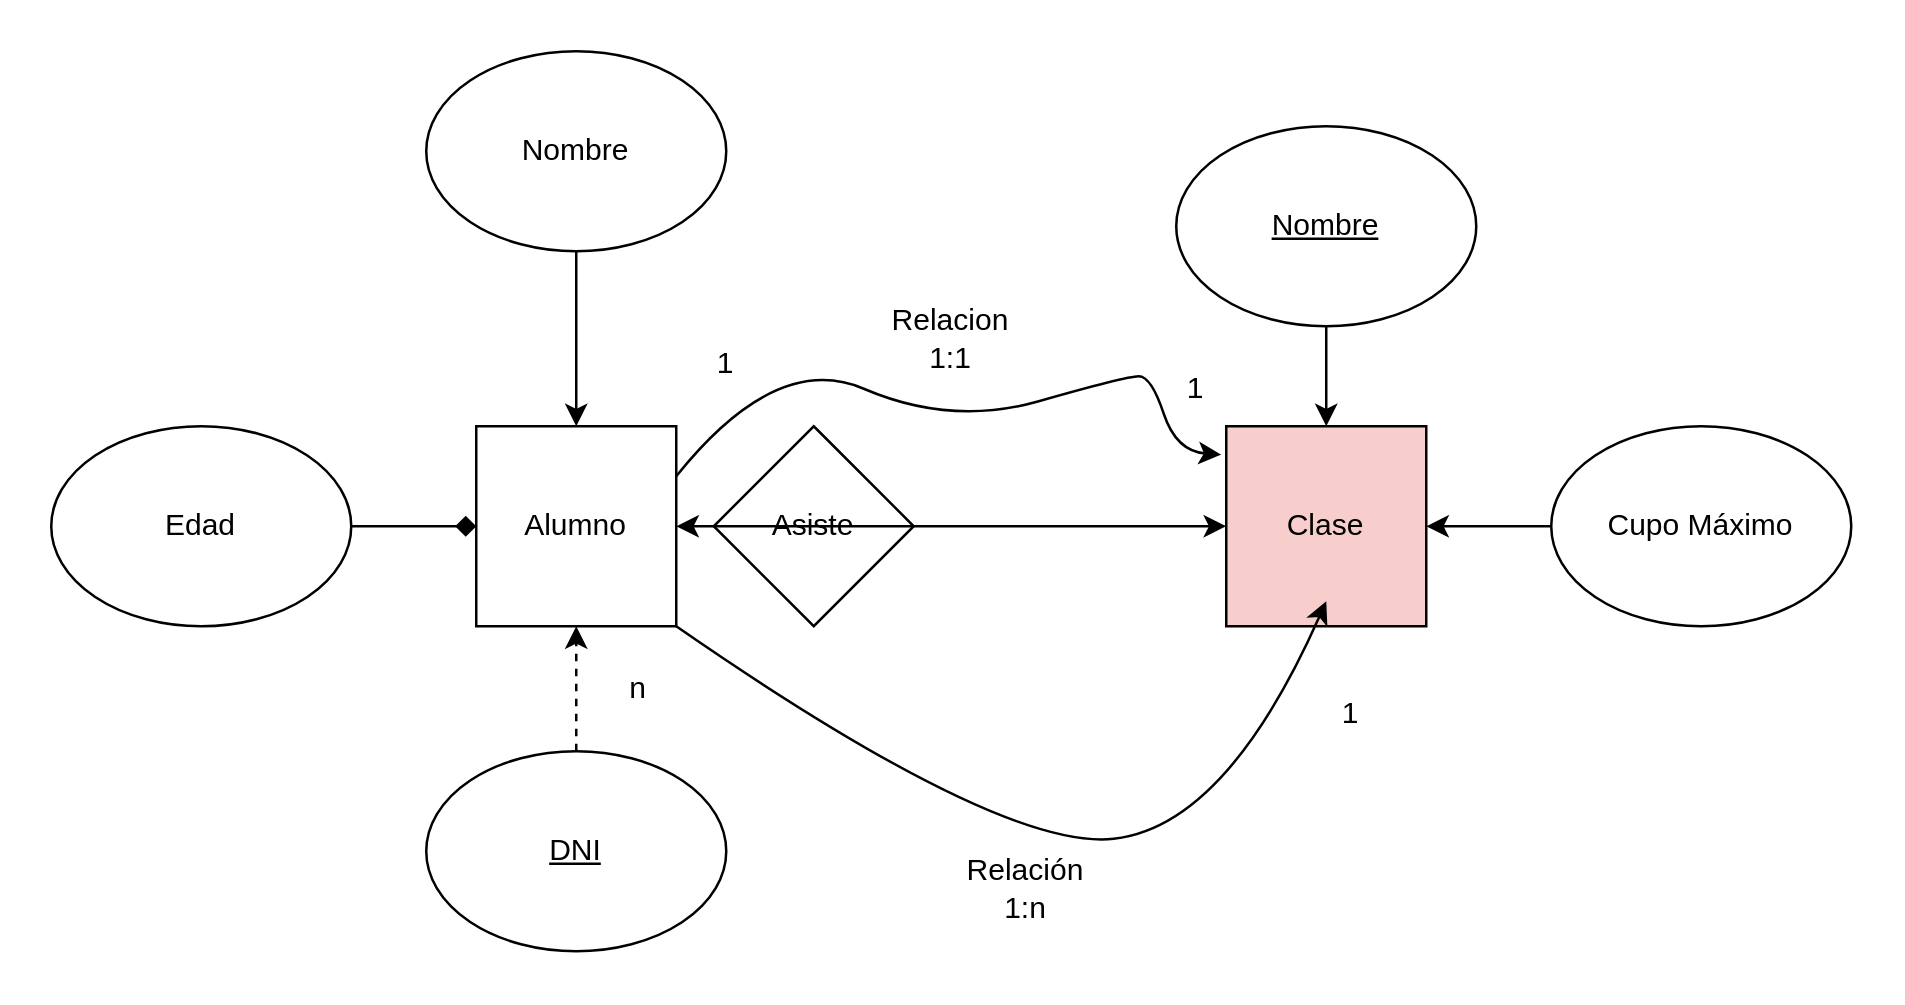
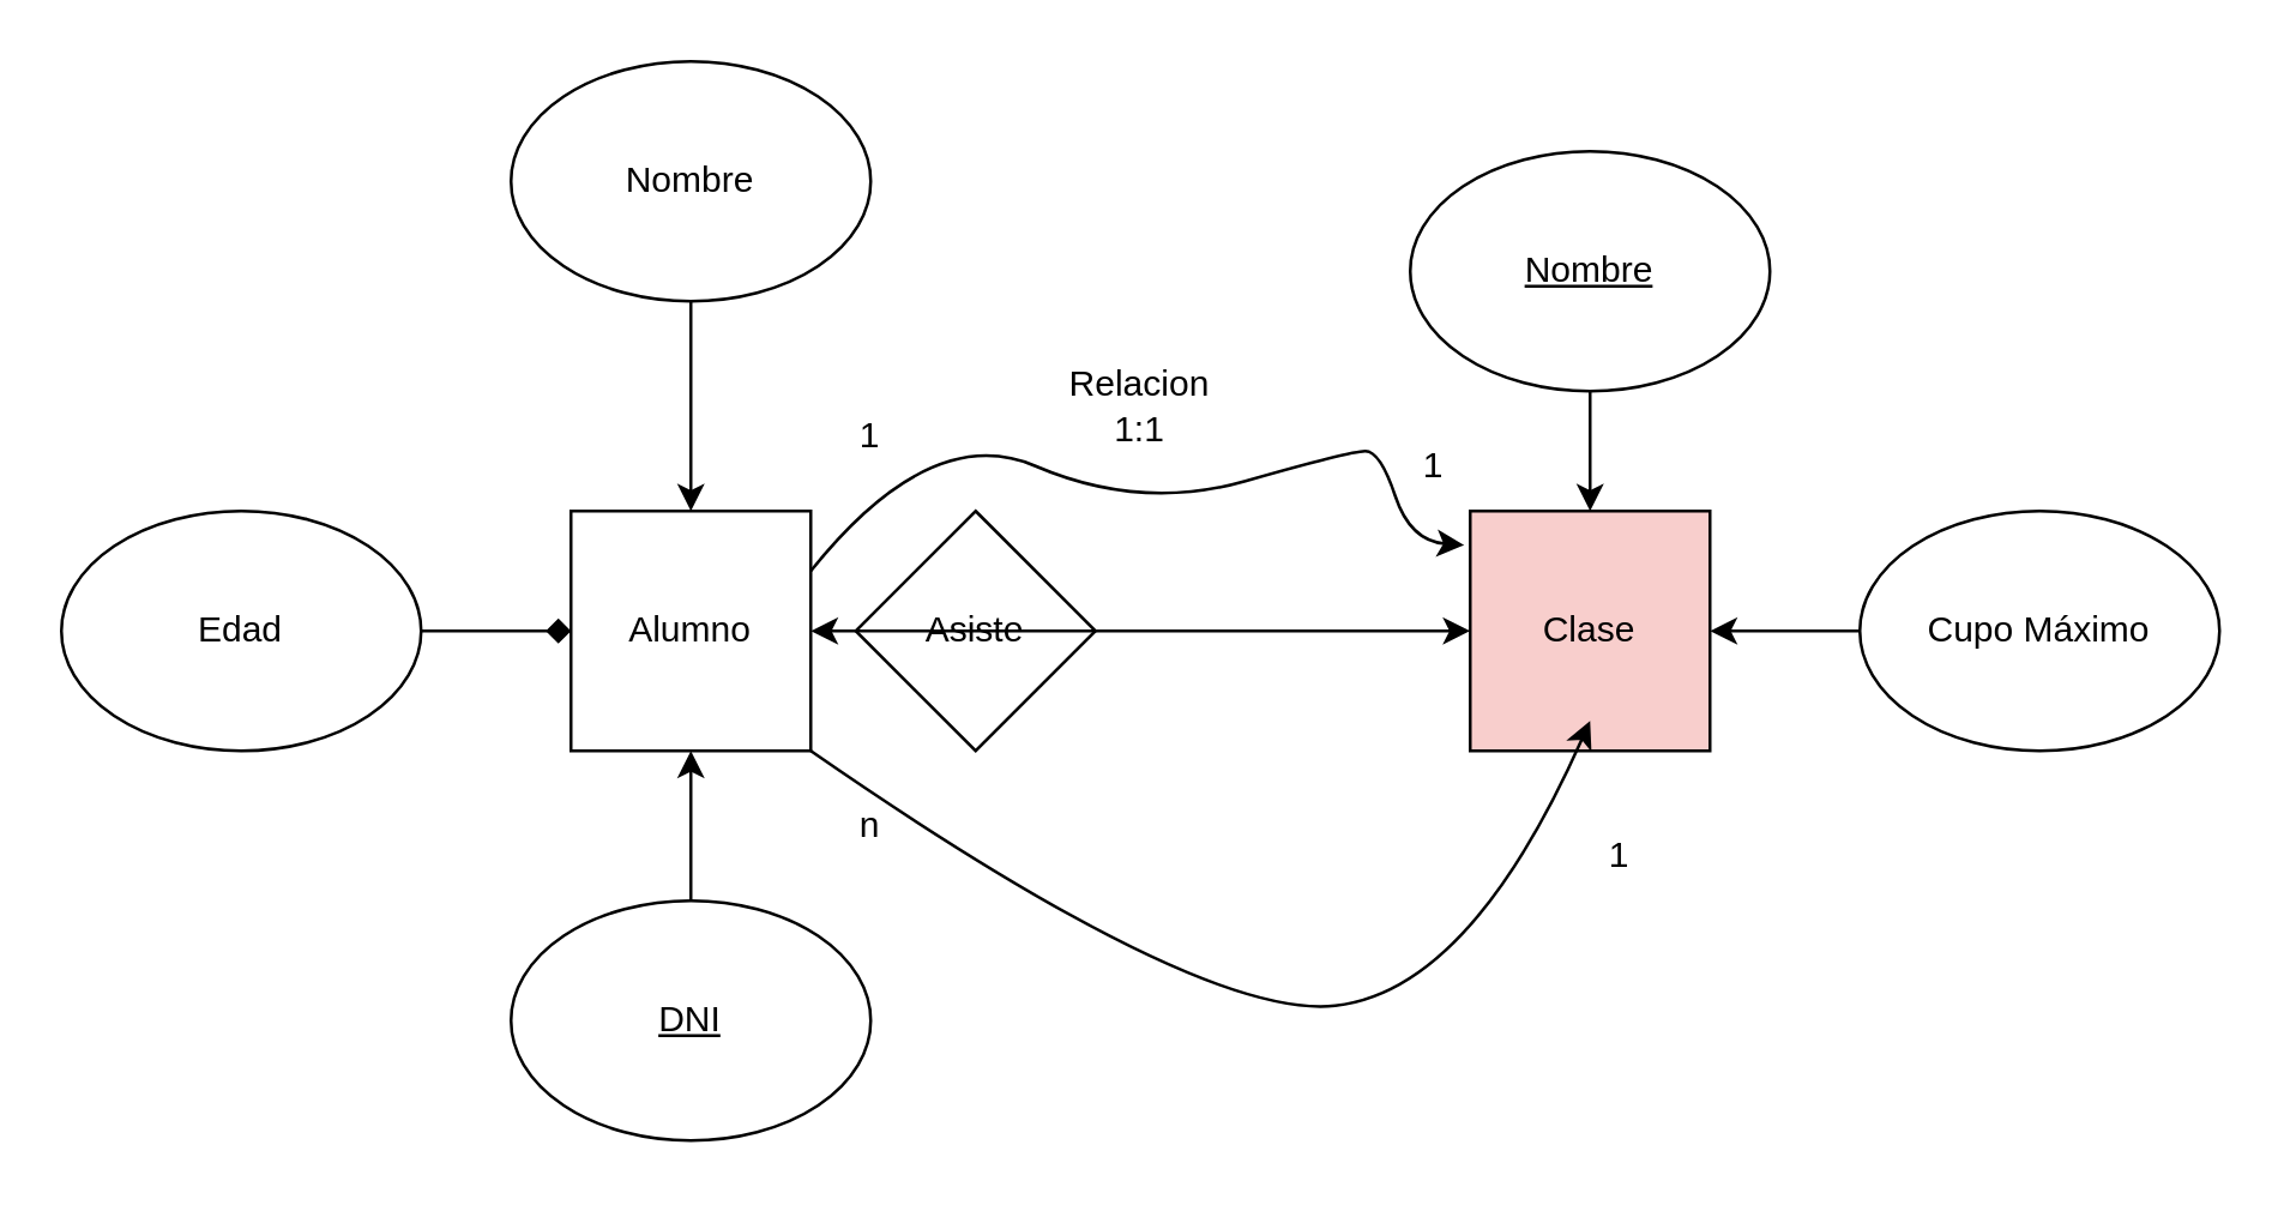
  <mxCell id="0" />
  <mxCell id="1" parent="0" />
  <mxCell id="2" value="Alumno" style="whiteSpace=wrap;html=1;aspect=fixed;" parent="1" vertex="1"><mxGeometry x="190" y="170" width="80" height="80" as="geometry" /></mxCell>
  <mxCell id="3" value="" style="edgeStyle=none;html=1;" parent="1" source="4" target="2" edge="1"><mxGeometry relative="1" as="geometry" /></mxCell>
  <mxCell id="4" value="Nombre" style="ellipse;whiteSpace=wrap;html=1;" parent="1" vertex="1"><mxGeometry x="170" y="20" width="120" height="80" as="geometry" /></mxCell>
- <mxCell id="5" value="" style="edgeStyle=none;html=1;dashed=1;" parent="1" source="6" target="2" edge="1"><mxGeometry relative="1" as="geometry" /></mxCell>
+ <mxCell id="5" value="" style="edgeStyle=none;html=1;" parent="1" source="6" target="2" edge="1"><mxGeometry relative="1" as="geometry" /></mxCell>
  <mxCell id="6" value="&lt;u&gt;DNI&lt;/u&gt;" style="ellipse;whiteSpace=wrap;html=1;" parent="1" vertex="1"><mxGeometry x="170" y="300" width="120" height="80" as="geometry" /></mxCell>
  <mxCell id="7" value="Clase" style="whiteSpace=wrap;html=1;aspect=fixed;fillColor=#f8cecc;" parent="1" vertex="1"><mxGeometry x="490" y="170" width="80" height="80" as="geometry" /></mxCell>
  <mxCell id="8" value="" style="edgeStyle=none;html=1;" parent="1" source="9" target="7" edge="1"><mxGeometry relative="1" as="geometry" /></mxCell>
  <mxCell id="9" value="&lt;u&gt;Nombre&lt;/u&gt;" style="ellipse;whiteSpace=wrap;html=1;" parent="1" vertex="1"><mxGeometry x="470" y="50" width="120" height="80" as="geometry" /></mxCell>
  <mxCell id="10" value="" style="edgeStyle=none;html=1;" parent="1" source="11" target="7" edge="1"><mxGeometry relative="1" as="geometry" /></mxCell>
  <mxCell id="11" value="Cupo Máximo" style="ellipse;whiteSpace=wrap;html=1;" parent="1" vertex="1"><mxGeometry x="620" y="170" width="120" height="80" as="geometry" /></mxCell>
  <mxCell id="12" value="" style="edgeStyle=none;html=1;endArrow=diamond;" parent="1" source="13" target="2" edge="1"><mxGeometry relative="1" as="geometry" /></mxCell>
  <mxCell id="13" value="Edad" style="ellipse;whiteSpace=wrap;html=1;" parent="1" vertex="1"><mxGeometry x="20" y="170" width="120" height="80" as="geometry" /></mxCell>
  <mxCell id="14" value="Asiste" style="rhombus;whiteSpace=wrap;html=1;" parent="1" vertex="1"><mxGeometry x="285" y="170" width="80" height="80" as="geometry" /></mxCell>
  <mxCell id="15" value="" style="curved=1;endArrow=classic;html=1;entryX=-0.025;entryY=0.142;entryDx=0;entryDy=0;exitX=1;exitY=0.25;exitDx=0;exitDy=0;entryPerimeter=0;" parent="1" source="2" target="7" edge="1"><mxGeometry width="50" height="50" relative="1" as="geometry"><mxPoint x="280" y="190" as="sourcePoint" /><mxPoint x="440" y="230" as="targetPoint" /><Array as="points"><mxPoint x="310" y="140" /><mxPoint x="380" y="170" /><mxPoint x="450" y="150" /><mxPoint x="460" y="150" /><mxPoint x="470" y="180" /></Array></mxGeometry></mxCell>
  <mxCell id="16" value="1" style="text;html=1;strokeColor=none;fillColor=none;align=center;verticalAlign=middle;whiteSpace=wrap;rounded=0;" parent="1" vertex="1"><mxGeometry x="260" y="130" width="60" height="30" as="geometry" /></mxCell>
  <mxCell id="17" value="1" style="text;html=1;strokeColor=none;fillColor=none;align=center;verticalAlign=middle;whiteSpace=wrap;rounded=0;" parent="1" vertex="1"><mxGeometry x="448" y="140" width="60" height="30" as="geometry" /></mxCell>
  <mxCell id="18" value="" style="curved=1;endArrow=classic;html=1;entryX=0.5;entryY=0.875;entryDx=0;entryDy=0;entryPerimeter=0;exitX=1;exitY=1;exitDx=0;exitDy=0;" parent="1" source="2" target="7" edge="1"><mxGeometry width="50" height="50" relative="1" as="geometry"><mxPoint x="390" y="280" as="sourcePoint" /><mxPoint x="440" y="230" as="targetPoint" /><Array as="points"><mxPoint x="400" y="340" /><mxPoint x="490" y="330" /></Array></mxGeometry></mxCell>
  <mxCell id="19" value="1" style="text;html=1;strokeColor=none;fillColor=none;align=center;verticalAlign=middle;whiteSpace=wrap;rounded=0;" parent="1" vertex="1"><mxGeometry x="510" y="270" width="60" height="30" as="geometry" /></mxCell>
- <mxCell id="20" value="n" style="text;html=1;strokeColor=none;fillColor=none;align=center;verticalAlign=middle;whiteSpace=wrap;rounded=0;" parent="1" vertex="1"><mxGeometry x="225" y="260" width="60" height="30" as="geometry" /></mxCell>
+ <mxCell id="20" value="n" style="text;html=1;strokeColor=none;fillColor=none;align=center;verticalAlign=middle;whiteSpace=wrap;rounded=0;" parent="1" vertex="1"><mxGeometry x="260" y="260" width="60" height="30" as="geometry" /></mxCell>
  <mxCell id="21" value="" style="endArrow=classic;startArrow=classic;html=1;" parent="1" source="2" edge="1"><mxGeometry width="50" height="50" relative="1" as="geometry"><mxPoint x="300" y="280" as="sourcePoint" /><mxPoint x="490" y="210" as="targetPoint" /></mxGeometry></mxCell>
  <mxCell id="22" value="Relacion 1:1" style="text;html=1;strokeColor=none;fillColor=none;align=center;verticalAlign=middle;whiteSpace=wrap;rounded=0;" vertex="1" parent="1"><mxGeometry x="350" y="120" width="60" height="30" as="geometry" /></mxCell>
- <mxCell id="23" value="Relación 1:n" style="text;html=1;strokeColor=none;fillColor=none;align=center;verticalAlign=middle;whiteSpace=wrap;rounded=0;" vertex="1" parent="1"><mxGeometry x="380" y="340" width="60" height="30" as="geometry" /></mxCell>
